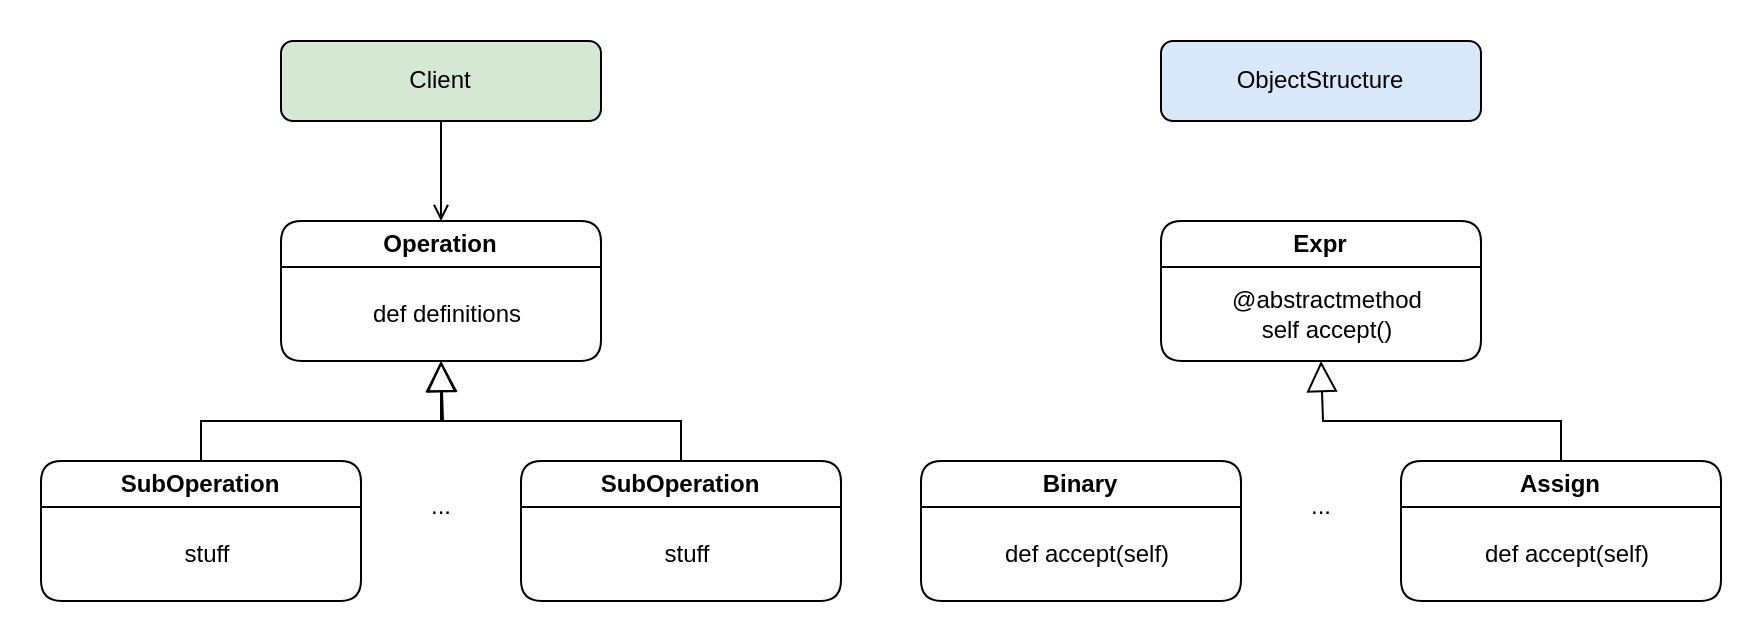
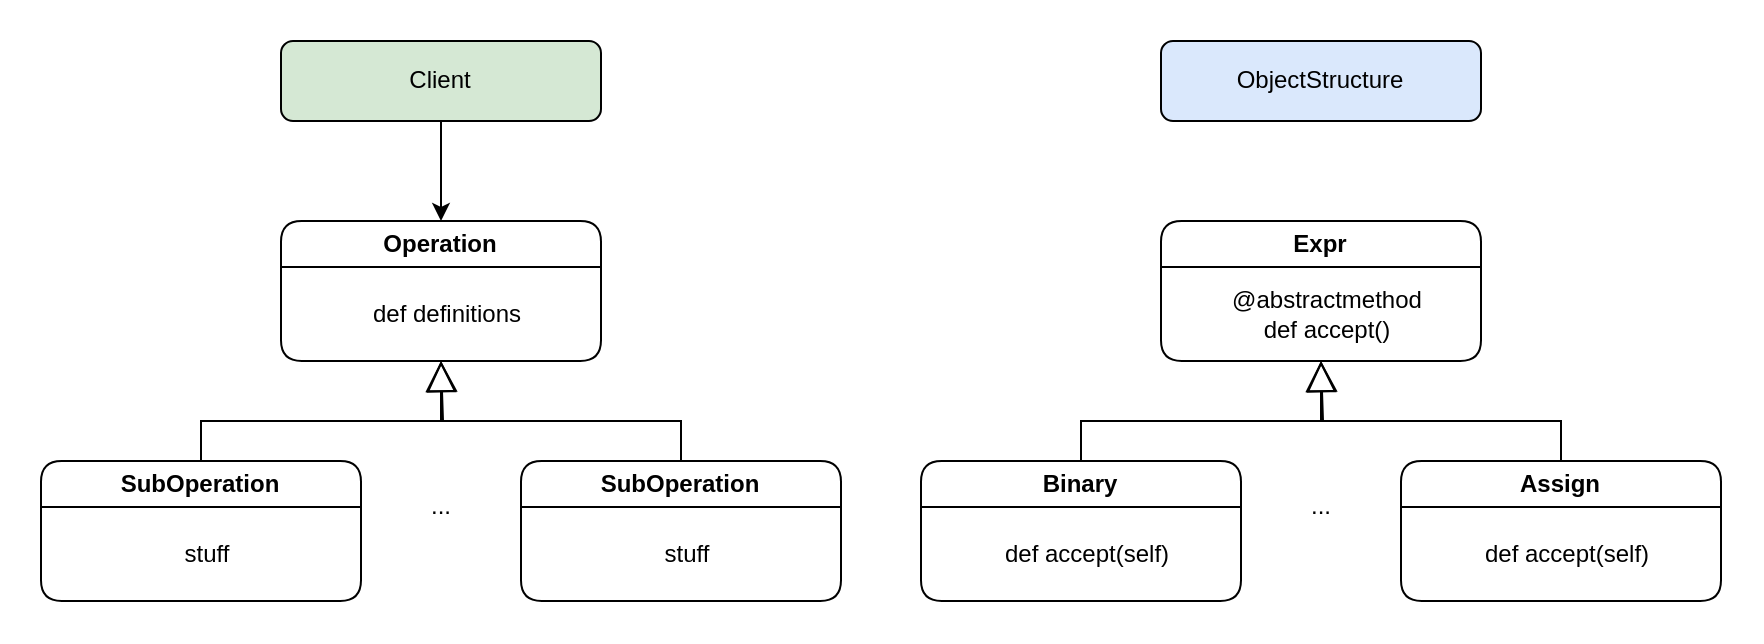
  <mxCell id="0" />
  <mxCell id="1" parent="0" />
- <mxCell id="2" style="edgeStyle=orthogonalEdgeStyle;rounded=0;orthogonalLoop=1;jettySize=auto;html=1;entryX=0.5;entryY=0;entryDx=0;entryDy=0;endArrow=open;" edge="1" parent="1" source="3" target="14"><mxGeometry relative="1" as="geometry" /></mxCell>
+ <mxCell id="2" style="edgeStyle=orthogonalEdgeStyle;rounded=0;orthogonalLoop=1;jettySize=auto;html=1;entryX=0.5;entryY=0;entryDx=0;entryDy=0;" edge="1" parent="1" source="3" target="14"><mxGeometry relative="1" as="geometry" /></mxCell>
  <mxCell id="3" value="Client" style="rounded=1;whiteSpace=wrap;html=1;fillColor=#d5e8d4;" vertex="1" parent="1"><mxGeometry x="140" y="20" width="160" height="40" as="geometry" /></mxCell>
  <mxCell id="4" value="ObjectStructure" style="rounded=1;whiteSpace=wrap;html=1;fillColor=#dae8fc;" vertex="1" parent="1"><mxGeometry x="580" y="20" width="160" height="40" as="geometry" /></mxCell>
  <mxCell id="5" value="Expr" style="swimlane;whiteSpace=wrap;html=1;rounded=1;" vertex="1" parent="1"><mxGeometry x="580" y="110" width="160" height="70" as="geometry" /></mxCell>
- <mxCell id="6" value="@abstractmethod&lt;br&gt;self accept()" style="text;html=1;align=center;verticalAlign=middle;resizable=0;points=[];autosize=1;strokeColor=none;fillColor=none;" vertex="1" parent="5"><mxGeometry x="23" y="27" width="120" height="40" as="geometry" /></mxCell>
+ <mxCell id="6" value="@abstractmethod&lt;br&gt;def accept()" style="text;html=1;align=center;verticalAlign=middle;resizable=0;points=[];autosize=1;strokeColor=none;fillColor=none;" vertex="1" parent="5"><mxGeometry x="23" y="27" width="120" height="40" as="geometry" /></mxCell>
+ <mxCell id="7" style="edgeStyle=orthogonalEdgeStyle;rounded=0;orthogonalLoop=1;jettySize=auto;html=1;endArrow=block;endFill=0;endSize=13;" edge="1" parent="1" source="8" target="5"><mxGeometry relative="1" as="geometry" /></mxCell>
  <mxCell id="8" value="Binary" style="swimlane;whiteSpace=wrap;html=1;rounded=1;" vertex="1" parent="1"><mxGeometry x="460" y="230" width="160" height="70" as="geometry" /></mxCell>
  <mxCell id="9" value="def accept(self)" style="text;html=1;align=center;verticalAlign=middle;resizable=0;points=[];autosize=1;strokeColor=none;fillColor=none;" vertex="1" parent="8"><mxGeometry x="33" y="32" width="100" height="30" as="geometry" /></mxCell>
  <mxCell id="10" style="edgeStyle=orthogonalEdgeStyle;rounded=0;orthogonalLoop=1;jettySize=auto;html=1;endArrow=block;endFill=0;endSize=13;" edge="1" parent="1" source="11"><mxGeometry relative="1" as="geometry"><mxPoint x="660" y="180" as="targetPoint" /><Array as="points"><mxPoint x="780" y="210" /><mxPoint x="661" y="210" /><mxPoint x="661" y="180" /></Array></mxGeometry></mxCell>
  <mxCell id="11" value="Assign" style="swimlane;whiteSpace=wrap;html=1;rounded=1;" vertex="1" parent="1"><mxGeometry x="700" y="230" width="160" height="70" as="geometry" /></mxCell>
  <mxCell id="12" value="def accept(self)" style="text;html=1;align=center;verticalAlign=middle;resizable=0;points=[];autosize=1;strokeColor=none;fillColor=none;" vertex="1" parent="11"><mxGeometry x="33" y="32" width="100" height="30" as="geometry" /></mxCell>
  <mxCell id="13" value="..." style="text;html=1;align=center;verticalAlign=middle;resizable=0;points=[];autosize=1;strokeColor=none;fillColor=none;" vertex="1" parent="1"><mxGeometry x="645" y="238" width="30" height="30" as="geometry" /></mxCell>
  <mxCell id="14" value="Operation" style="swimlane;whiteSpace=wrap;html=1;rounded=1;" vertex="1" parent="1"><mxGeometry x="140" y="110" width="160" height="70" as="geometry" /></mxCell>
  <mxCell id="15" value="def definitions" style="text;html=1;align=center;verticalAlign=middle;resizable=0;points=[];autosize=1;strokeColor=none;fillColor=none;" vertex="1" parent="14"><mxGeometry x="33" y="32" width="100" height="30" as="geometry" /></mxCell>
  <mxCell id="16" style="edgeStyle=orthogonalEdgeStyle;rounded=0;orthogonalLoop=1;jettySize=auto;html=1;endArrow=block;endFill=0;endSize=13;" edge="1" parent="1" source="17" target="14"><mxGeometry relative="1" as="geometry" /></mxCell>
  <mxCell id="17" value="SubOperation" style="swimlane;whiteSpace=wrap;html=1;rounded=1;" vertex="1" parent="1"><mxGeometry x="20" y="230" width="160" height="70" as="geometry" /></mxCell>
  <mxCell id="18" value="stuff" style="text;html=1;align=center;verticalAlign=middle;resizable=0;points=[];autosize=1;strokeColor=none;fillColor=none;" vertex="1" parent="17"><mxGeometry x="58" y="32" width="50" height="30" as="geometry" /></mxCell>
  <mxCell id="19" style="edgeStyle=orthogonalEdgeStyle;rounded=0;orthogonalLoop=1;jettySize=auto;html=1;endArrow=block;endFill=0;endSize=13;" edge="1" parent="1" source="20"><mxGeometry relative="1" as="geometry"><mxPoint x="220" y="180" as="targetPoint" /><Array as="points"><mxPoint x="340" y="210" /><mxPoint x="221" y="210" /><mxPoint x="221" y="180" /></Array></mxGeometry></mxCell>
  <mxCell id="20" value="SubOperation" style="swimlane;whiteSpace=wrap;html=1;rounded=1;" vertex="1" parent="1"><mxGeometry x="260" y="230" width="160" height="70" as="geometry" /></mxCell>
  <mxCell id="21" value="stuff" style="text;html=1;align=center;verticalAlign=middle;resizable=0;points=[];autosize=1;strokeColor=none;fillColor=none;" vertex="1" parent="20"><mxGeometry x="58" y="32" width="50" height="30" as="geometry" /></mxCell>
  <mxCell id="22" value="..." style="text;html=1;align=center;verticalAlign=middle;resizable=0;points=[];autosize=1;strokeColor=none;fillColor=none;" vertex="1" parent="1"><mxGeometry x="205" y="238" width="30" height="30" as="geometry" /></mxCell>
